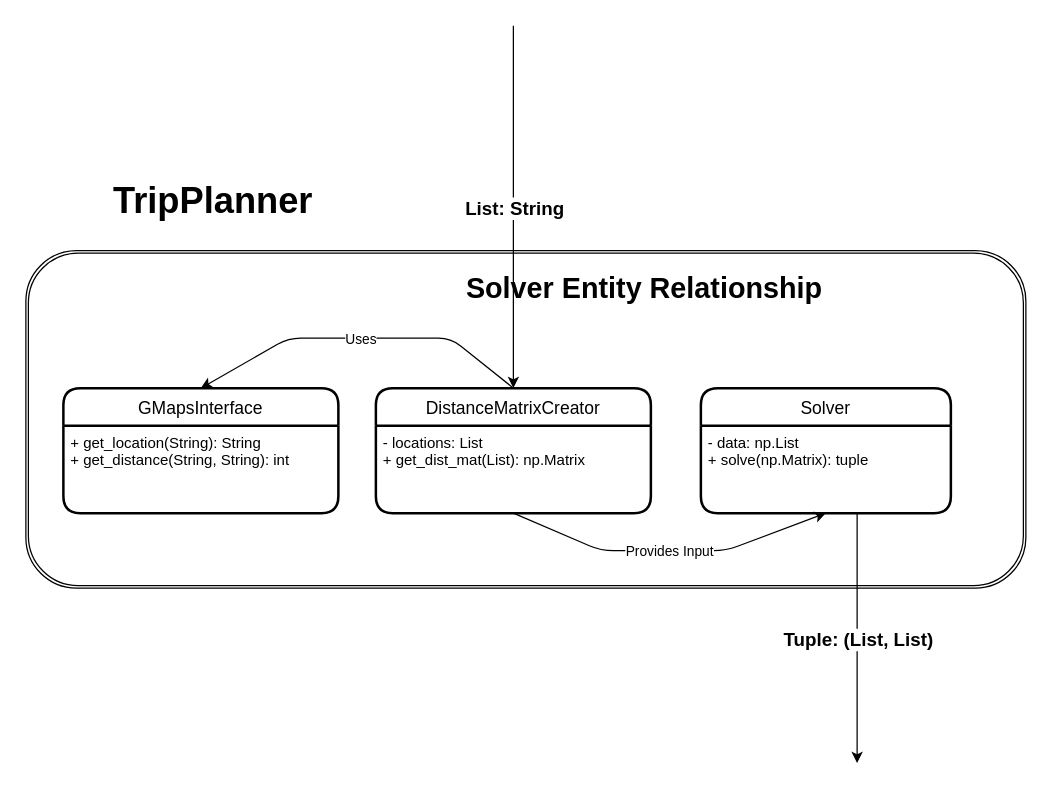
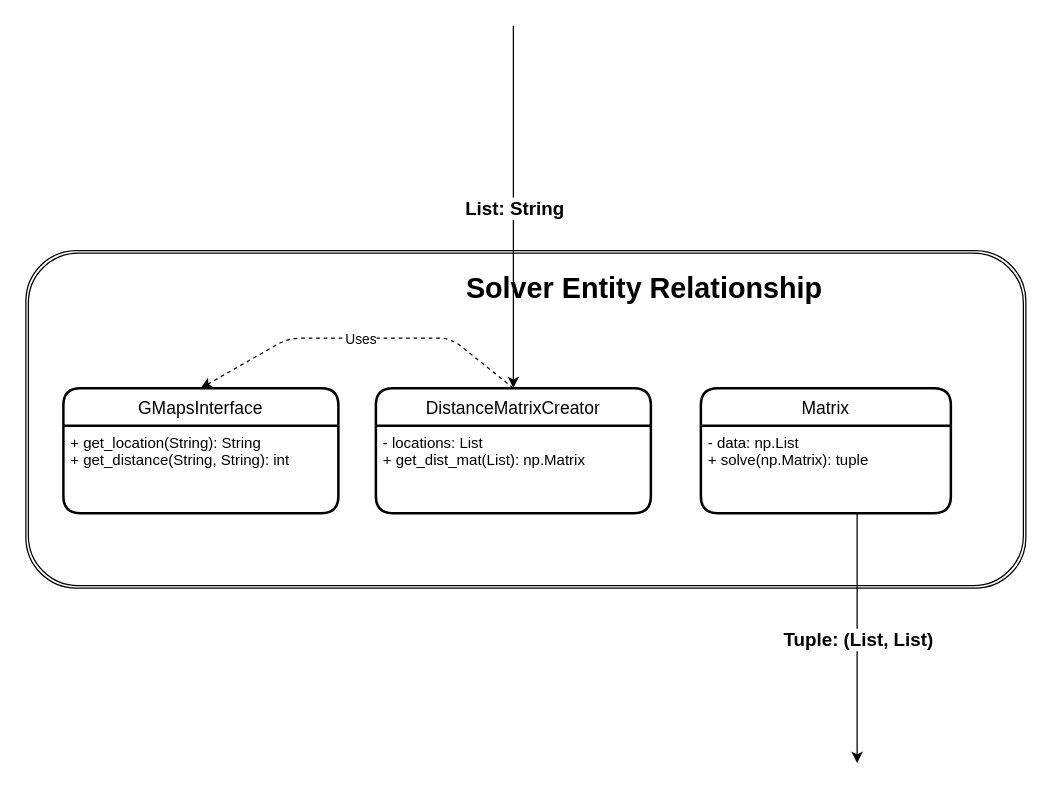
  <mxCell id="0" />
  <mxCell id="1" parent="0" />
  <mxCell id="2" value="" style="shape=ext;double=1;rounded=1;whiteSpace=wrap;html=1;" parent="1" vertex="1"><mxGeometry x="20" y="200" width="800" height="270" as="geometry" /></mxCell>
- <mxCell id="3" value="Solver" style="swimlane;childLayout=stackLayout;horizontal=1;startSize=30;horizontalStack=0;rounded=1;fontSize=14;fontStyle=0;strokeWidth=2;resizeParent=0;resizeLast=1;shadow=0;dashed=0;align=center;" parent="1" vertex="1"><mxGeometry x="560" y="310" width="200" height="100" as="geometry" /></mxCell>
+ <mxCell id="3" value="Matrix" style="swimlane;childLayout=stackLayout;horizontal=1;startSize=30;horizontalStack=0;rounded=1;fontSize=14;fontStyle=0;strokeWidth=2;resizeParent=0;resizeLast=1;shadow=0;dashed=0;align=center;" parent="1" vertex="1"><mxGeometry x="560" y="310" width="200" height="100" as="geometry" /></mxCell>
  <mxCell id="4" value="- data: np.List&#10;+ solve(np.Matrix): tuple&#10;" style="align=left;strokeColor=none;fillColor=none;spacingLeft=4;fontSize=12;verticalAlign=top;resizable=0;rotatable=0;part=1;" parent="3" vertex="1"><mxGeometry y="30" width="200" height="70" as="geometry" /></mxCell>
  <mxCell id="5" value="GMapsInterface" style="swimlane;childLayout=stackLayout;horizontal=1;startSize=30;horizontalStack=0;rounded=1;fontSize=14;fontStyle=0;strokeWidth=2;resizeParent=0;resizeLast=1;shadow=0;dashed=0;align=center;" parent="1" vertex="1"><mxGeometry x="50" y="310" width="220" height="100" as="geometry" /></mxCell>
  <mxCell id="6" value="+ get_location(String): String&#10;+ get_distance(String, String): int" style="align=left;strokeColor=none;fillColor=none;spacingLeft=4;fontSize=12;verticalAlign=top;resizable=0;rotatable=0;part=1;" parent="5" vertex="1"><mxGeometry y="30" width="220" height="70" as="geometry" /></mxCell>
  <mxCell id="7" value="&lt;b&gt;&lt;font style=&quot;font-size: 23px&quot;&gt;Solver Entity Relationship&lt;/font&gt;&lt;/b&gt;" style="text;html=1;strokeColor=none;fillColor=none;align=center;verticalAlign=middle;whiteSpace=wrap;rounded=0;" parent="1" vertex="1"><mxGeometry x="365" y="220" width="300" height="20" as="geometry" /></mxCell>
  <mxCell id="8" value="DistanceMatrixCreator" style="swimlane;childLayout=stackLayout;horizontal=1;startSize=30;horizontalStack=0;rounded=1;fontSize=14;fontStyle=0;strokeWidth=2;resizeParent=0;resizeLast=1;shadow=0;dashed=0;align=center;" parent="1" vertex="1"><mxGeometry x="300" y="310" width="220" height="100" as="geometry" /></mxCell>
  <mxCell id="9" value="- locations: List&#10;+ get_dist_mat(List): np.Matrix" style="align=left;strokeColor=none;fillColor=none;spacingLeft=4;fontSize=12;verticalAlign=top;resizable=0;rotatable=0;part=1;" parent="8" vertex="1"><mxGeometry y="30" width="220" height="70" as="geometry" /></mxCell>
- <mxCell id="10" value="" style="endArrow=classic;html=1;entryX=0.5;entryY=0;entryDx=0;entryDy=0;exitX=0.5;exitY=0;exitDx=0;exitDy=0;" parent="1" source="8" target="5" edge="1"><mxGeometry relative="1" as="geometry"><mxPoint x="210" y="440" as="sourcePoint" /><mxPoint x="370" y="440" as="targetPoint" /><Array as="points"><mxPoint x="360" y="270" /><mxPoint x="230" y="270" /></Array></mxGeometry></mxCell>
+ <mxCell id="10" value="" style="endArrow=classic;html=1;entryX=0.5;entryY=0;entryDx=0;entryDy=0;exitX=0.5;exitY=0;exitDx=0;exitDy=0;dashed=1;" parent="1" source="8" target="5" edge="1"><mxGeometry relative="1" as="geometry"><mxPoint x="210" y="440" as="sourcePoint" /><mxPoint x="370" y="440" as="targetPoint" /><Array as="points"><mxPoint x="360" y="270" /><mxPoint x="230" y="270" /></Array></mxGeometry></mxCell>
  <mxCell id="11" value="Uses" style="edgeLabel;resizable=0;html=1;align=center;verticalAlign=middle;" parent="10" connectable="0" vertex="1"><mxGeometry relative="1" as="geometry" /></mxCell>
- <mxCell id="12" value="" style="endArrow=classic;html=1;exitX=0.5;exitY=1;exitDx=0;exitDy=0;entryX=0.5;entryY=1;entryDx=0;entryDy=0;" parent="1" source="9" target="4" edge="1"><mxGeometry relative="1" as="geometry"><mxPoint x="370" y="490" as="sourcePoint" /><mxPoint x="470" y="490" as="targetPoint" /><Array as="points"><mxPoint x="480" y="440" /><mxPoint x="540" y="440" /><mxPoint x="580" y="440" /></Array></mxGeometry></mxCell>
- <mxCell id="13" value="Provides Input" style="edgeLabel;resizable=0;html=1;align=center;verticalAlign=middle;" parent="12" connectable="0" vertex="1"><mxGeometry relative="1" as="geometry" /></mxCell>
  <mxCell id="14" value="" style="endArrow=classic;html=1;entryX=0.5;entryY=0;entryDx=0;entryDy=0;" parent="1" target="8" edge="1"><mxGeometry relative="1" as="geometry"><mxPoint x="410" y="20" as="sourcePoint" /><mxPoint x="155" y="199" as="targetPoint" /></mxGeometry></mxCell>
  <mxCell id="15" value="List: String" style="edgeLabel;resizable=0;html=1;align=center;verticalAlign=middle;fontSize=15;fontStyle=1" parent="14" connectable="0" vertex="1"><mxGeometry relative="1" as="geometry" /></mxCell>
  <mxCell id="16" value="" style="endArrow=classic;html=1;" parent="1" edge="1"><mxGeometry relative="1" as="geometry"><mxPoint x="685" y="410" as="sourcePoint" /><mxPoint x="685" y="610" as="targetPoint" /></mxGeometry></mxCell>
  <mxCell id="17" value="Tuple: (List, List)" style="edgeLabel;resizable=0;html=1;align=center;verticalAlign=middle;fontSize=15;fontStyle=1" parent="16" connectable="0" vertex="1"><mxGeometry relative="1" as="geometry"><mxPoint as="offset" /></mxGeometry></mxCell>
- <mxCell id="18" value="&lt;b&gt;&lt;font style=&quot;font-size: 29px&quot;&gt;TripPlanner&lt;/font&gt;&lt;/b&gt;" style="text;html=1;strokeColor=none;fillColor=none;align=center;verticalAlign=middle;whiteSpace=wrap;rounded=0;" vertex="1" parent="1"><mxGeometry x="20" y="130" width="300" height="60" as="geometry" /></mxCell>
